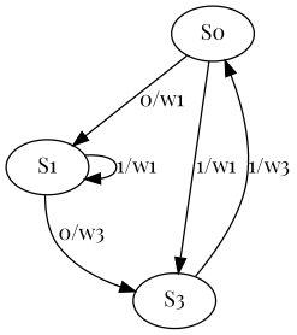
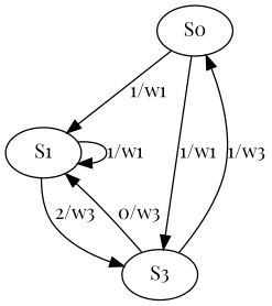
  digraph {
    fontname="Playfair Display"
    node [fontname="Playfair Display"]
    edge [fontname="Playfair Display"]
    n1 [label=S0]
    n2 [label=S1]
    n3 [label=S3]
-   n1 -> n2 [label="0/w1"]
+   n1 -> n2 [label="1/w1"]
    n1 -> n3 [label="1/w1"]
    n2 -> n2 [label="1/w1"]
-   n2 -> n3 [label="0/w3"]
+   n2 -> n3 [label="2/w3"]
    n3 -> n1 [label="1/w3"]
+   n3 -> n2 [label="0/w3"]
  }
